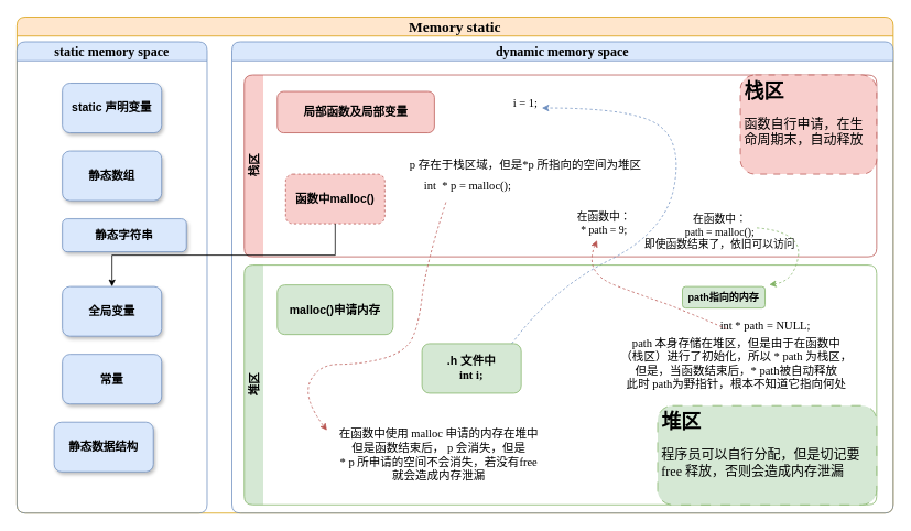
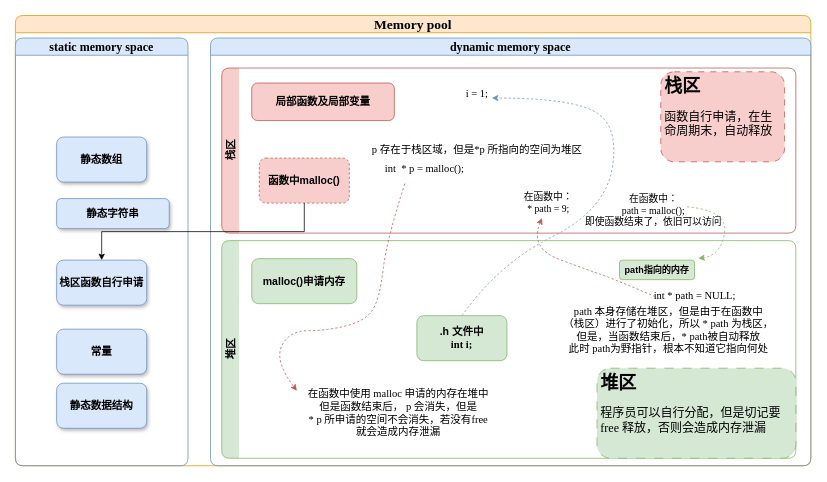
  <mxCell id="0" />
  <mxCell id="1" parent="0" />
- <mxCell id="2" value="&lt;font face=&quot;Comic Sans MS&quot; style=&quot;font-size: 18px;&quot;&gt;Memory static&lt;/font&gt;" style="swimlane;whiteSpace=wrap;html=1;startSize=23;fillColor=#ffe6cc;strokeColor=#d79b00;rounded=1;" vertex="1" parent="1"><mxGeometry x="20" y="20" width="1060" height="600" as="geometry" /></mxCell>
+ <mxCell id="2" value="&lt;font face=&quot;Comic Sans MS&quot; style=&quot;font-size: 18px;&quot;&gt;Memory pool&lt;/font&gt;" style="swimlane;whiteSpace=wrap;html=1;startSize=23;fillColor=#ffe6cc;strokeColor=#d79b00;rounded=1;" vertex="1" parent="1"><mxGeometry x="20" y="20" width="1060" height="600" as="geometry" /></mxCell>
  <mxCell id="3" value="&lt;font face=&quot;Comic Sans MS&quot; style=&quot;font-size: 16px;&quot;&gt;static memory space&lt;/font&gt;" style="swimlane;whiteSpace=wrap;html=1;startSize=23;fillColor=#dae8fc;strokeColor=#6c8ebf;rounded=1;" vertex="1" parent="2"><mxGeometry y="30" width="230" height="570" as="geometry" /></mxCell>
- <mxCell id="4" value="&lt;font style=&quot;font-size: 14px;&quot;&gt;&lt;b&gt;static 声明变量&lt;br&gt;&lt;/b&gt;&lt;/font&gt;" style="rounded=1;whiteSpace=wrap;html=1;fillColor=#dae8fc;strokeColor=#6c8ebf;shadow=1;" vertex="1" parent="3"><mxGeometry x="55" y="50" width="120" height="60" as="geometry" /></mxCell>
- <mxCell id="5" value="&lt;span style=&quot;font-size: 14px;&quot;&gt;&lt;b&gt;全局变量&lt;/b&gt;&lt;/span&gt;" style="rounded=1;whiteSpace=wrap;html=1;fillColor=#dae8fc;strokeColor=#6c8ebf;shadow=1;" vertex="1" parent="3"><mxGeometry x="55" y="296" width="120" height="60" as="geometry" /></mxCell>
- <mxCell id="6" value="&lt;span style=&quot;font-size: 14px;&quot;&gt;&lt;b&gt;常量&lt;/b&gt;&lt;/span&gt;" style="rounded=1;whiteSpace=wrap;html=1;fillColor=#dae8fc;strokeColor=#6c8ebf;shadow=1;" vertex="1" parent="3"><mxGeometry x="55" y="378" width="120" height="60" as="geometry" /></mxCell>
+ <mxCell id="5" value="&lt;span style=&quot;font-size: 14px;&quot;&gt;&lt;b&gt;栈区函数自行申请&lt;/b&gt;&lt;/span&gt;" style="rounded=1;whiteSpace=wrap;html=1;fillColor=#dae8fc;strokeColor=#6c8ebf;shadow=1;" vertex="1" parent="3"><mxGeometry x="55" y="296" width="120" height="60" as="geometry" /></mxCell>
+ <mxCell id="6" value="&lt;span style=&quot;font-size: 14px;&quot;&gt;&lt;b&gt;常量&lt;/b&gt;&lt;/span&gt;" style="rounded=1;whiteSpace=wrap;html=1;fillColor=#dae8fc;strokeColor=#6c8ebf;shadow=1;" vertex="1" parent="3"><mxGeometry x="55" y="388" width="120" height="60" as="geometry" /></mxCell>
  <mxCell id="7" value="&lt;span style=&quot;font-size: 14px;&quot;&gt;&lt;b&gt;静态数组&lt;/b&gt;&lt;/span&gt;" style="rounded=1;whiteSpace=wrap;html=1;fillColor=#dae8fc;strokeColor=#6c8ebf;shadow=1;" vertex="1" parent="3"><mxGeometry x="55" y="132" width="120" height="60" as="geometry" /></mxCell>
  <mxCell id="8" value="&lt;span style=&quot;font-size: 14px;&quot;&gt;&lt;b&gt;静态字符串&lt;/b&gt;&lt;/span&gt;" style="rounded=1;whiteSpace=wrap;html=1;fillColor=#dae8fc;strokeColor=#6c8ebf;shadow=1;" vertex="1" parent="3"><mxGeometry x="55" y="214" width="150" height="40" as="geometry" /></mxCell>
- <mxCell id="9" value="&lt;span style=&quot;font-size: 14px;&quot;&gt;&lt;b&gt;静态数据结构&lt;br&gt;&lt;/b&gt;&lt;/span&gt;" style="rounded=1;whiteSpace=wrap;html=1;fillColor=#dae8fc;strokeColor=#6c8ebf;shadow=1;" vertex="1" parent="3"><mxGeometry x="45" y="460" width="120" height="60" as="geometry" /></mxCell>
+ <mxCell id="9" value="&lt;span style=&quot;font-size: 14px;&quot;&gt;&lt;b&gt;静态数据结构&lt;br&gt;&lt;/b&gt;&lt;/span&gt;" style="rounded=1;whiteSpace=wrap;html=1;fillColor=#dae8fc;strokeColor=#6c8ebf;shadow=1;" vertex="1" parent="3"><mxGeometry x="55" y="460" width="120" height="60" as="geometry" /></mxCell>
  <mxCell id="10" value="&lt;font face=&quot;Comic Sans MS&quot; style=&quot;font-size: 16px;&quot;&gt;dynamic memory space&lt;/font&gt;" style="swimlane;whiteSpace=wrap;html=1;fillColor=#dae8fc;strokeColor=#6c8ebf;rounded=1;" vertex="1" parent="2"><mxGeometry x="260" y="30" width="800" height="570" as="geometry" /></mxCell>
  <mxCell id="11" value="&lt;font style=&quot;font-size: 14px;&quot;&gt;栈区&lt;/font&gt;" style="swimlane;horizontal=0;whiteSpace=wrap;html=1;fillColor=#f8cecc;strokeColor=#b85450;rounded=1;glass=0;swimlaneLine=0;" vertex="1" parent="10"><mxGeometry x="15" y="40" width="765" height="220" as="geometry" /></mxCell>
  <mxCell id="12" value="&lt;span style=&quot;font-size: 14px;&quot;&gt;&lt;b&gt;局部函数及局部变量&lt;/b&gt;&lt;/span&gt;" style="rounded=1;whiteSpace=wrap;html=1;fillColor=#f8cecc;strokeColor=#b85450;" vertex="1" parent="11"><mxGeometry x="40" y="20" width="190" height="50" as="geometry" /></mxCell>
  <mxCell id="13" value="" style="curved=1;endArrow=classic;html=1;rounded=0;strokeColor=#6c8ebf;fillColor=#dae8fc;dashed=1;" edge="1" parent="11"><mxGeometry width="50" height="50" relative="1" as="geometry"><mxPoint x="320" y="330" as="sourcePoint" /><mxPoint x="360" y="40" as="targetPoint" /><Array as="points"><mxPoint x="370" y="260" /><mxPoint x="510" y="190" /><mxPoint x="530" y="80" /><mxPoint x="470" y="40" /></Array></mxGeometry></mxCell>
  <mxCell id="14" value="&lt;font face=&quot;Comic Sans MS&quot; style=&quot;font-size: 14px;&quot;&gt;p 存在于栈区域，但是*p 所指向的空间为堆区&lt;/font&gt;" style="text;html=1;align=center;verticalAlign=middle;resizable=0;points=[];autosize=1;strokeColor=none;fillColor=none;" vertex="1" parent="11"><mxGeometry x="185" y="95" width="310" height="30" as="geometry" /></mxCell>
  <mxCell id="15" value="&lt;span style=&quot;font-size: 14px;&quot;&gt;&lt;b&gt;函数中malloc()&lt;/b&gt;&lt;/span&gt;" style="rounded=1;whiteSpace=wrap;html=1;fillColor=#f8cecc;strokeColor=#b85450;dashed=1;" vertex="1" parent="11"><mxGeometry x="50" y="120" width="120" height="60" as="geometry" /></mxCell>
- <mxCell id="16" value="&lt;h1&gt;栈区&lt;/h1&gt;&lt;p&gt;&lt;font style=&quot;font-size: 16px;&quot;&gt;函数自行申请，在生命周期末，自动释放&lt;/font&gt;&lt;/p&gt;" style="text;html=1;strokeColor=#b85450;fillColor=#f8cecc;spacing=5;spacingTop=-20;whiteSpace=wrap;overflow=hidden;rounded=1;dashed=1;dashPattern=8 8;" vertex="1" parent="11"><mxGeometry x="600" width="165" height="120" as="geometry" /></mxCell>
+ <mxCell id="16" value="&lt;h1&gt;栈区&lt;/h1&gt;&lt;p&gt;&lt;font style=&quot;font-size: 16px;&quot;&gt;函数自行申请，在生命周期末，自动释放&lt;/font&gt;&lt;/p&gt;" style="text;html=1;strokeColor=#b85450;fillColor=#f8cecc;spacing=5;spacingTop=-20;whiteSpace=wrap;overflow=hidden;rounded=1;dashed=1;dashPattern=8 8;" vertex="1" parent="11"><mxGeometry x="585" y="5" width="165" height="120" as="geometry" /></mxCell>
  <mxCell id="17" value="&lt;font style=&quot;font-size: 14px;&quot; face=&quot;Comic Sans MS&quot;&gt;i = 1;&lt;br&gt;&lt;/font&gt;" style="text;html=1;align=center;verticalAlign=middle;resizable=0;points=[];autosize=1;strokeColor=none;fillColor=none;" vertex="1" parent="11"><mxGeometry x="315" y="20" width="50" height="30" as="geometry" /></mxCell>
  <mxCell id="18" value="&lt;font style=&quot;font-size: 14px;&quot; face=&quot;Comic Sans MS&quot;&gt;int&amp;nbsp; * p = malloc();&lt;/font&gt;" style="text;html=1;align=center;verticalAlign=middle;resizable=0;points=[];autosize=1;strokeColor=none;fillColor=none;" vertex="1" parent="11"><mxGeometry x="200" y="120" width="140" height="30" as="geometry" /></mxCell>
  <mxCell id="19" value="&lt;font style=&quot;font-size: 13px;&quot; face=&quot;Comic Sans MS&quot;&gt;在函数中：&lt;br&gt;* path = 9;&lt;/font&gt;" style="text;html=1;align=center;verticalAlign=middle;resizable=0;points=[];autosize=1;strokeColor=none;fillColor=none;" vertex="1" parent="11"><mxGeometry x="390" y="160" width="90" height="40" as="geometry" /></mxCell>
  <mxCell id="20" value="&lt;font style=&quot;font-size: 13px;&quot; face=&quot;Comic Sans MS&quot;&gt;在函数中：&lt;br&gt;path = malloc();&lt;br&gt;即使函数结束了，依旧可以访问&lt;br&gt;&lt;/font&gt;" style="text;html=1;align=center;verticalAlign=middle;resizable=0;points=[];autosize=1;strokeColor=none;fillColor=none;" vertex="1" parent="11"><mxGeometry x="470" y="160" width="210" height="60" as="geometry" /></mxCell>
  <mxCell id="21" value="" style="curved=1;endArrow=classic;html=1;rounded=0;entryX=1;entryY=0.5;entryDx=0;entryDy=0;fillColor=#d5e8d4;strokeColor=#82b366;dashed=1;" edge="1" parent="11"><mxGeometry width="50" height="50" relative="1" as="geometry"><mxPoint x="620.0" y="184.997" as="sourcePoint" /><mxPoint x="635.0" y="253.78" as="targetPoint" /><Array as="points"><mxPoint x="675" y="189.78" /><mxPoint x="665" y="249.78" /></Array></mxGeometry></mxCell>
  <mxCell id="22" value="&lt;font style=&quot;font-size: 14px;&quot;&gt;堆区&lt;/font&gt;" style="swimlane;horizontal=0;whiteSpace=wrap;html=1;fillColor=#d5e8d4;strokeColor=#82b366;rounded=1;glass=0;swimlaneLine=0;" vertex="1" parent="10"><mxGeometry x="15" y="270" width="765" height="290" as="geometry" /></mxCell>
  <mxCell id="23" value="&lt;span style=&quot;font-size: 14px;&quot;&gt;&lt;b&gt;malloc()申请内存&lt;/b&gt;&lt;/span&gt;" style="rounded=1;whiteSpace=wrap;html=1;fillColor=#d5e8d4;strokeColor=#82b366;" vertex="1" parent="22"><mxGeometry x="40" y="24" width="140" height="60" as="geometry" /></mxCell>
- <mxCell id="24" value="&lt;span style=&quot;font-size: 14px;&quot;&gt;&lt;b&gt;.h 文件中&lt;br&gt;&lt;font face=&quot;Comic Sans MS&quot;&gt;int i;&lt;/font&gt;&lt;br&gt;&lt;/b&gt;&lt;/span&gt;" style="rounded=1;whiteSpace=wrap;html=1;fillColor=#d5e8d4;strokeColor=#82b366;" vertex="1" parent="22"><mxGeometry x="215" y="95" width="120" height="60" as="geometry" /></mxCell>
+ <mxCell id="24" value="&lt;span style=&quot;font-size: 14px;&quot;&gt;&lt;b&gt;.h 文件中&lt;br&gt;&lt;font face=&quot;Comic Sans MS&quot;&gt;int i;&lt;/font&gt;&lt;br&gt;&lt;/b&gt;&lt;/span&gt;" style="rounded=1;whiteSpace=wrap;html=1;fillColor=#d5e8d4;strokeColor=#82b366;" vertex="1" parent="22"><mxGeometry x="260" y="100" width="120" height="60" as="geometry" /></mxCell>
  <mxCell id="25" value="&lt;h1&gt;堆区&lt;/h1&gt;&lt;p&gt;&lt;font face=&quot;Comic Sans MS&quot; style=&quot;font-size: 16px;&quot;&gt;程序员可以自行分配，但是切记要 free 释放，否则会造成内存泄漏&lt;/font&gt;&lt;/p&gt;" style="text;html=1;strokeColor=#82b366;fillColor=#d5e8d4;spacing=5;spacingTop=-20;whiteSpace=wrap;overflow=hidden;rounded=1;glass=0;shadow=0;dashed=1;dashPattern=12 12;" vertex="1" parent="22"><mxGeometry x="500" y="170" width="265" height="120" as="geometry" /></mxCell>
  <mxCell id="26" value="&lt;font face=&quot;Comic Sans MS&quot; style=&quot;font-size: 14px;&quot;&gt;int * path = NULL;&lt;/font&gt;" style="text;html=1;align=center;verticalAlign=middle;resizable=0;points=[];autosize=1;strokeColor=none;fillColor=none;" vertex="1" parent="22"><mxGeometry x="560" y="59" width="140" height="30" as="geometry" /></mxCell>
  <mxCell id="27" value="&lt;font face=&quot;Comic Sans MS&quot; style=&quot;font-size: 14px;&quot;&gt;path 本身存储在堆区，但是由于在函数中&lt;br&gt;（栈区）进行了初始化，所以 * path 为栈区，&lt;br&gt;但是，当函数结束后，* path被自动释放&lt;br&gt;此时 path为野指针，根本不知道它指向何处&lt;/font&gt;" style="text;html=1;align=center;verticalAlign=middle;resizable=0;points=[];autosize=1;strokeColor=none;fillColor=none;" vertex="1" parent="22"><mxGeometry x="440" y="80" width="310" height="80" as="geometry" /></mxCell>
  <mxCell id="28" value="&lt;font face=&quot;Comic Sans MS&quot; style=&quot;font-size: 14px;&quot;&gt;在函数中使用 malloc 申请的内存在堆中&lt;br&gt;但是函数结束后， p 会消失，但是&lt;br&gt;* p 所申请的空间不会消失，若没有free&lt;br&gt;就会造成内存泄漏&lt;/font&gt;" style="text;html=1;align=center;verticalAlign=middle;resizable=0;points=[];autosize=1;strokeColor=none;fillColor=none;" vertex="1" parent="22"><mxGeometry x="100" y="190" width="270" height="80" as="geometry" /></mxCell>
  <mxCell id="29" value="&lt;b&gt;path指向的内存&lt;/b&gt;" style="rounded=1;whiteSpace=wrap;html=1;fillColor=#d5e8d4;strokeColor=#82b366;" vertex="1" parent="22"><mxGeometry x="530" y="26" width="100" height="26" as="geometry" /></mxCell>
  <mxCell id="30" style="edgeStyle=orthogonalEdgeStyle;rounded=0;orthogonalLoop=1;jettySize=auto;html=1;exitX=0.5;exitY=1;exitDx=0;exitDy=0;" edge="1" parent="10" source="15" target="5"><mxGeometry relative="1" as="geometry" /></mxCell>
  <mxCell id="31" value="" style="curved=1;endArrow=classic;html=1;rounded=0;strokeColor=#b85450;fillColor=#f8cecc;dashed=1;exitX=0.462;exitY=-0.037;exitDx=0;exitDy=0;exitPerimeter=0;" edge="1" parent="10" source="27" target="19"><mxGeometry width="50" height="50" relative="1" as="geometry"><mxPoint x="565" y="320" as="sourcePoint" /><mxPoint x="435" y="230" as="targetPoint" /><Array as="points"><mxPoint x="535" y="320" /><mxPoint x="505" y="310" /><mxPoint x="425" y="280" /></Array></mxGeometry></mxCell>
  <mxCell id="32" value="" style="curved=1;endArrow=classic;html=1;rounded=0;strokeColor=#b85450;fillColor=#f8cecc;dashed=1;exitX=0.314;exitY=1.133;exitDx=0;exitDy=0;exitPerimeter=0;" edge="1" parent="1" source="18"><mxGeometry width="50" height="50" relative="1" as="geometry"><mxPoint x="535" y="277.5" as="sourcePoint" /><mxPoint x="395" y="520" as="targetPoint" /><Array as="points"><mxPoint x="515" y="317.5" /><mxPoint x="505" y="400" /><mxPoint x="485" y="427.5" /><mxPoint x="435" y="440" /><mxPoint x="385" y="440" /><mxPoint x="365" y="480" /></Array></mxGeometry></mxCell>
